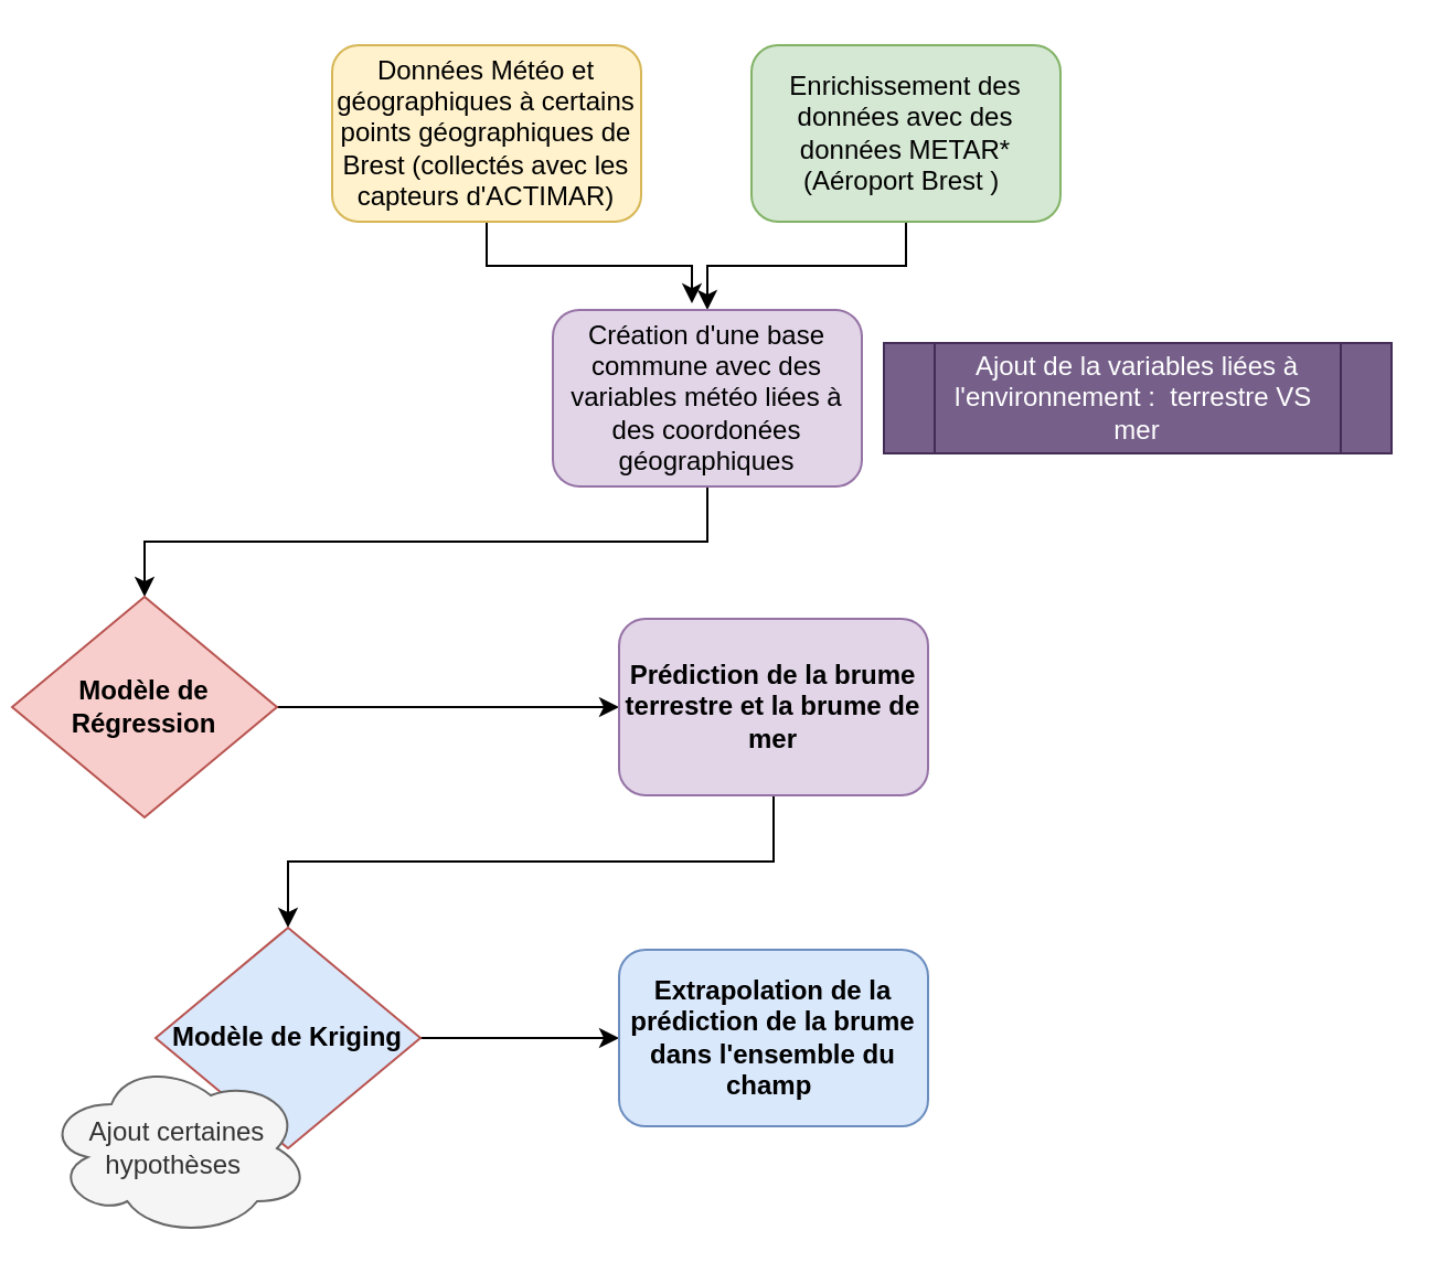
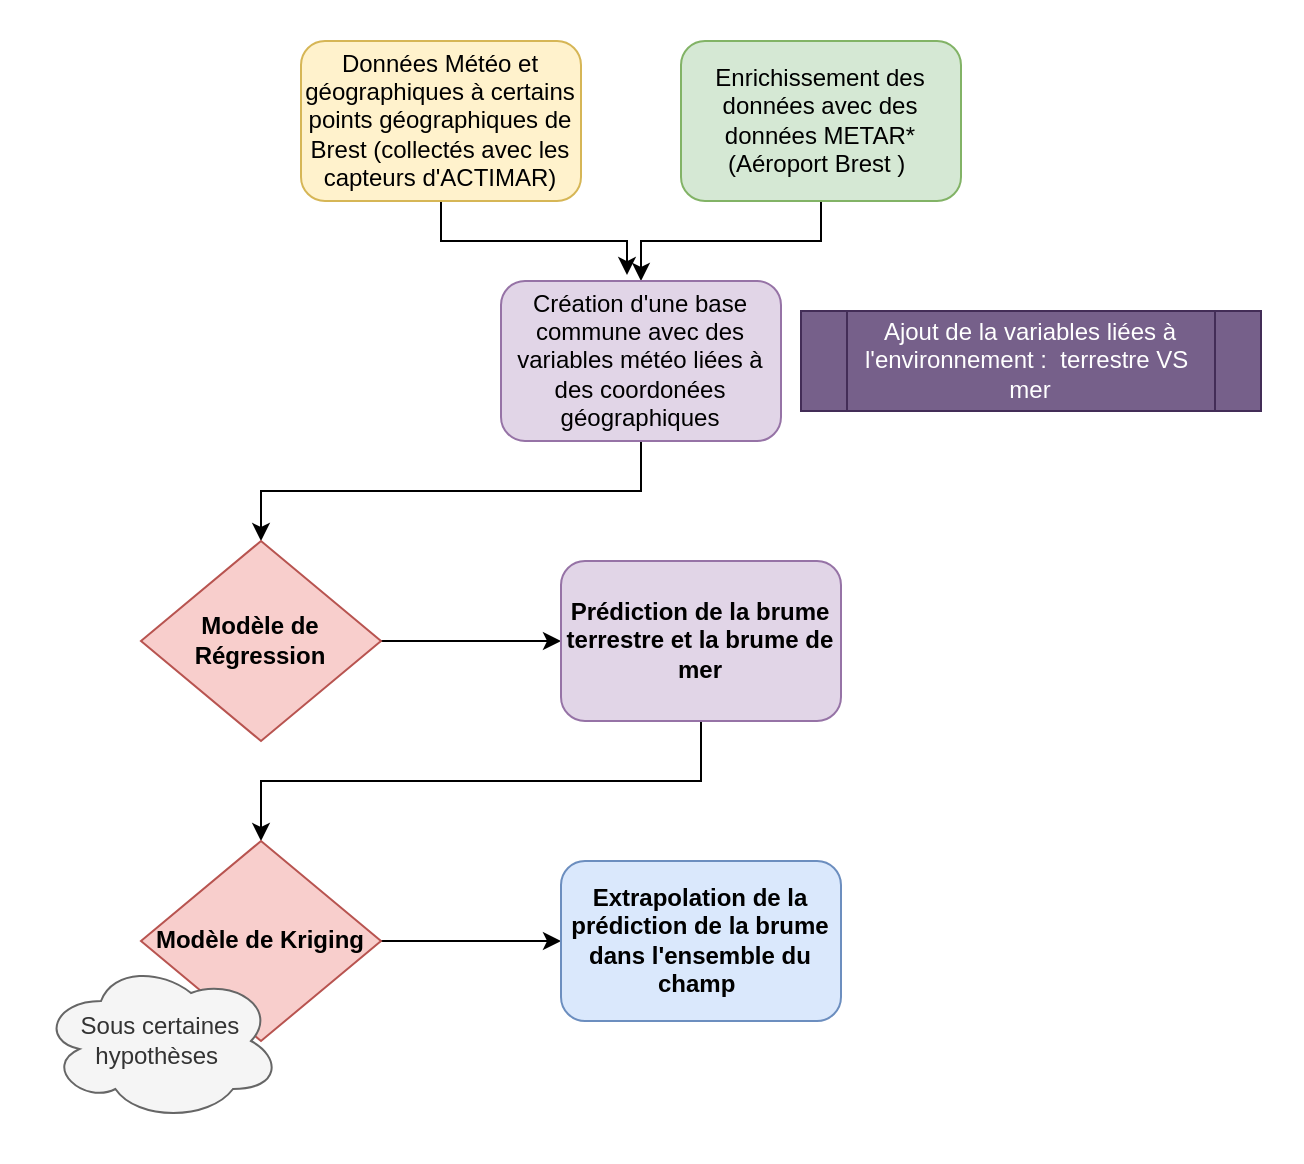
  <mxCell id="0" />
  <mxCell id="1" parent="0" />
  <mxCell id="2" style="edgeStyle=orthogonalEdgeStyle;rounded=0;orthogonalLoop=1;jettySize=auto;html=1;entryX=0.45;entryY=-0.037;entryDx=0;entryDy=0;entryPerimeter=0;" parent="1" source="3" target="7" edge="1"><mxGeometry relative="1" as="geometry" /></mxCell>
  <mxCell id="3" value="Données Météo et géographiques à certains points géographiques de Brest (collectés avec les capteurs d'ACTIMAR)" style="rounded=1;whiteSpace=wrap;html=1;fillColor=#fff2cc;strokeColor=#d6b656;" parent="1" vertex="1"><mxGeometry x="150" y="20" width="140" height="80" as="geometry" /></mxCell>
  <mxCell id="4" style="edgeStyle=orthogonalEdgeStyle;rounded=0;orthogonalLoop=1;jettySize=auto;html=1;exitX=0.5;exitY=1;exitDx=0;exitDy=0;entryX=0.5;entryY=0;entryDx=0;entryDy=0;" parent="1" source="5" target="7" edge="1"><mxGeometry relative="1" as="geometry" /></mxCell>
  <mxCell id="5" value="Enrichissement des données avec des données METAR* (Aéroport Brest )&amp;nbsp;" style="rounded=1;whiteSpace=wrap;html=1;fillColor=#d5e8d4;strokeColor=#82b366;" parent="1" vertex="1"><mxGeometry x="340" y="20" width="140" height="80" as="geometry" /></mxCell>
  <mxCell id="6" style="edgeStyle=orthogonalEdgeStyle;rounded=0;orthogonalLoop=1;jettySize=auto;html=1;exitX=0.5;exitY=1;exitDx=0;exitDy=0;" parent="1" source="7" target="9" edge="1"><mxGeometry relative="1" as="geometry" /></mxCell>
  <mxCell id="7" value="Création d'une base commune avec des variables météo liées à des coordonées géographiques" style="rounded=1;whiteSpace=wrap;html=1;fillColor=#e1d5e7;strokeColor=#9673a6;" parent="1" vertex="1"><mxGeometry x="250" y="140" width="140" height="80" as="geometry" /></mxCell>
  <mxCell id="8" style="edgeStyle=orthogonalEdgeStyle;rounded=0;orthogonalLoop=1;jettySize=auto;html=1;exitX=1;exitY=0.5;exitDx=0;exitDy=0;entryX=0;entryY=0.5;entryDx=0;entryDy=0;" parent="1" source="9" target="11" edge="1"><mxGeometry relative="1" as="geometry" /></mxCell>
- <mxCell id="9" value="&lt;b&gt;Modèle de Régression&lt;/b&gt;" style="rhombus;whiteSpace=wrap;html=1;fillColor=#f8cecc;strokeColor=#b85450;" parent="1" vertex="1"><mxGeometry x="5" y="270" width="120" height="100" as="geometry" /></mxCell>
+ <mxCell id="9" value="&lt;b&gt;Modèle de Régression&lt;/b&gt;" style="rhombus;whiteSpace=wrap;html=1;fillColor=#f8cecc;strokeColor=#b85450;" parent="1" vertex="1"><mxGeometry x="70" y="270" width="120" height="100" as="geometry" /></mxCell>
  <mxCell id="10" style="edgeStyle=orthogonalEdgeStyle;rounded=0;orthogonalLoop=1;jettySize=auto;html=1;exitX=0.5;exitY=1;exitDx=0;exitDy=0;entryX=0.5;entryY=0;entryDx=0;entryDy=0;" parent="1" source="11" target="13" edge="1"><mxGeometry relative="1" as="geometry" /></mxCell>
  <mxCell id="11" value="&lt;b&gt;Prédiction de la brume terrestre et la brume de mer&lt;/b&gt;" style="rounded=1;whiteSpace=wrap;html=1;fillColor=#e1d5e7;strokeColor=#9673a6;" parent="1" vertex="1"><mxGeometry x="280" y="280" width="140" height="80" as="geometry" /></mxCell>
  <mxCell id="12" style="edgeStyle=orthogonalEdgeStyle;rounded=0;orthogonalLoop=1;jettySize=auto;html=1;exitX=1;exitY=0.5;exitDx=0;exitDy=0;entryX=0;entryY=0.5;entryDx=0;entryDy=0;" parent="1" source="13" target="14" edge="1"><mxGeometry relative="1" as="geometry" /></mxCell>
- <mxCell id="13" value="&lt;b&gt;Modèle de Kriging&lt;/b&gt;" style="rhombus;whiteSpace=wrap;html=1;fillColor=#dae8fc;strokeColor=#b85450;" parent="1" vertex="1"><mxGeometry x="70" y="420" width="120" height="100" as="geometry" /></mxCell>
+ <mxCell id="13" value="&lt;b&gt;Modèle de Kriging&lt;/b&gt;" style="rhombus;whiteSpace=wrap;html=1;fillColor=#f8cecc;strokeColor=#b85450;" parent="1" vertex="1"><mxGeometry x="70" y="420" width="120" height="100" as="geometry" /></mxCell>
  <mxCell id="14" value="&lt;b&gt;Extrapolation de la prédiction de la brume dans l'ensemble du champ&amp;nbsp;&lt;/b&gt;" style="rounded=1;whiteSpace=wrap;html=1;fillColor=#dae8fc;strokeColor=#6c8ebf;" parent="1" vertex="1"><mxGeometry x="280" y="430" width="140" height="80" as="geometry" /></mxCell>
  <mxCell id="15" value="Ajout de la variables liées à l'environnement :&amp;nbsp; terrestre VS&amp;nbsp; mer" style="shape=process;whiteSpace=wrap;html=1;backgroundOutline=1;fillColor=#76608a;fontColor=#ffffff;strokeColor=#432D57;" parent="1" vertex="1"><mxGeometry x="400" y="155" width="230" height="50" as="geometry" /></mxCell>
- <mxCell id="16" value="Ajout certaines hypothèses&amp;nbsp;" style="ellipse;shape=cloud;whiteSpace=wrap;html=1;fillColor=#f5f5f5;fontColor=#333333;strokeColor=#666666;" vertex="1" parent="1"><mxGeometry x="20" y="480" width="120" height="80" as="geometry" /></mxCell>
+ <mxCell id="16" value="Sous certaines hypothèses&amp;nbsp;" style="ellipse;shape=cloud;whiteSpace=wrap;html=1;fillColor=#f5f5f5;fontColor=#333333;strokeColor=#666666;" vertex="1" parent="1"><mxGeometry x="20" y="480" width="120" height="80" as="geometry" /></mxCell>
